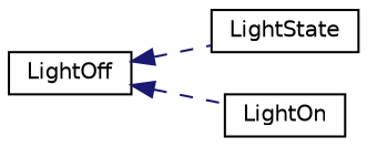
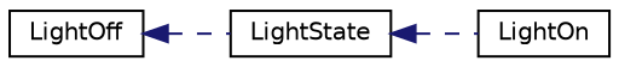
  digraph {
    rankdir=LR
    node [color=black fillcolor=white fontname=Helvetica fontsize=10 shape=record style=filled]
    edge [color=midnightblue dir=back fontname=Helvetica fontsize=10 labelfontname=Helvetica labelfontsize=10 style=dashed]
    n1 [height=0.2 label=LightState width=0.4]
    n2 [height=0.2 label=LightOn width=0.4]
    n3 [height=0.2 label=LightOff width=0.4]
-   n3 -> n2
+   n1 -> n2
    n3 -> n1
  }
